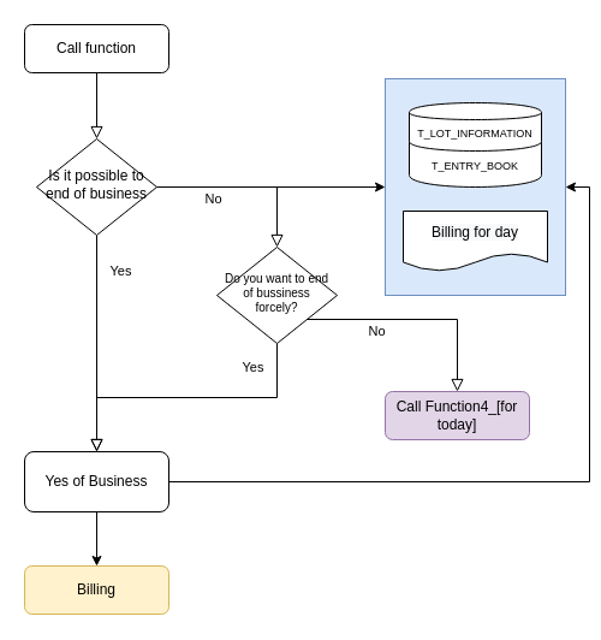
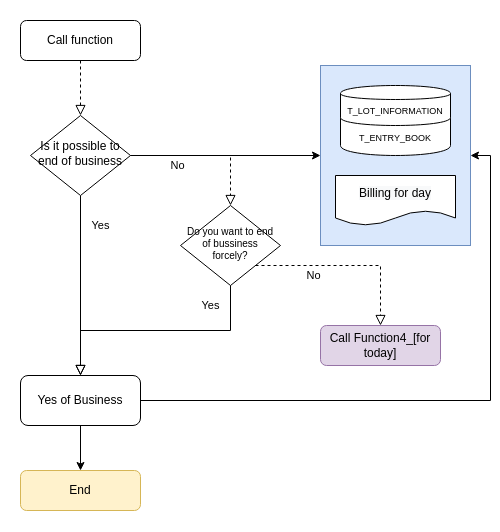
  <mxCell id="0" />
  <mxCell id="1" parent="0" />
  <mxCell id="2" value="" style="rounded=0;whiteSpace=wrap;html=1;fontSize=9;fillColor=#dae8fc;strokeColor=#6c8ebf;" parent="1" vertex="1"><mxGeometry x="320" y="65" width="150" height="180" as="geometry" /></mxCell>
- <mxCell id="3" value="" style="rounded=0;html=1;jettySize=auto;orthogonalLoop=1;fontSize=11;endArrow=block;endFill=0;endSize=8;strokeWidth=1;shadow=0;labelBackgroundColor=none;edgeStyle=orthogonalEdgeStyle;" parent="1" source="4" target="8" edge="1"><mxGeometry relative="1" as="geometry" /></mxCell>
+ <mxCell id="3" value="" style="rounded=0;html=1;jettySize=auto;orthogonalLoop=1;fontSize=11;endArrow=block;endFill=0;endSize=8;strokeWidth=1;shadow=0;labelBackgroundColor=none;edgeStyle=orthogonalEdgeStyle;dashed=1;" parent="1" source="4" target="8" edge="1"><mxGeometry relative="1" as="geometry" /></mxCell>
  <mxCell id="4" value="Call function" style="rounded=1;whiteSpace=wrap;html=1;fontSize=12;glass=0;strokeWidth=1;shadow=0;" parent="1" vertex="1"><mxGeometry x="20" y="20" width="120" height="40" as="geometry" /></mxCell>
  <mxCell id="5" value="Yes" style="rounded=0;html=1;jettySize=auto;orthogonalLoop=1;fontSize=11;endArrow=block;endFill=0;endSize=8;strokeWidth=1;shadow=0;labelBackgroundColor=none;edgeStyle=orthogonalEdgeStyle;entryX=0.5;entryY=0;entryDx=0;entryDy=0;" parent="1" source="8" target="14" edge="1"><mxGeometry x="-0.667" y="20" relative="1" as="geometry"><mxPoint as="offset" /><mxPoint x="80" y="235" as="targetPoint" /></mxGeometry></mxCell>
- <mxCell id="6" value="No" style="edgeStyle=orthogonalEdgeStyle;rounded=0;html=1;jettySize=auto;orthogonalLoop=1;fontSize=11;endArrow=block;endFill=0;endSize=8;strokeWidth=1;shadow=0;labelBackgroundColor=none;" parent="1" source="8" target="15" edge="1"><mxGeometry x="-0.375" y="-10" relative="1" as="geometry"><mxPoint as="offset" /><mxPoint x="230" y="210" as="targetPoint" /></mxGeometry></mxCell>
+ <mxCell id="6" value="No" style="edgeStyle=orthogonalEdgeStyle;rounded=0;html=1;jettySize=auto;orthogonalLoop=1;fontSize=11;endArrow=block;endFill=0;endSize=8;strokeWidth=1;shadow=0;labelBackgroundColor=none;dashed=1;" parent="1" source="8" target="15" edge="1"><mxGeometry x="-0.375" y="-10" relative="1" as="geometry"><mxPoint as="offset" /><mxPoint x="230" y="210" as="targetPoint" /></mxGeometry></mxCell>
  <mxCell id="7" style="edgeStyle=orthogonalEdgeStyle;rounded=0;orthogonalLoop=1;jettySize=auto;html=1;exitX=1;exitY=0.5;exitDx=0;exitDy=0;entryX=0;entryY=0.5;entryDx=0;entryDy=0;fontSize=9;" parent="1" source="8" target="2" edge="1"><mxGeometry relative="1" as="geometry" /></mxCell>
  <mxCell id="8" value="Is it possible to end of business" style="rhombus;whiteSpace=wrap;html=1;shadow=0;fontFamily=Helvetica;fontSize=12;align=center;strokeWidth=1;spacing=6;spacingTop=-4;" parent="1" vertex="1"><mxGeometry x="30" y="115" width="100" height="80" as="geometry" /></mxCell>
- <mxCell id="9" value="Billing" style="rounded=1;whiteSpace=wrap;html=1;fontSize=12;glass=0;strokeWidth=1;shadow=0;fillColor=#fff2cc;strokeColor=#d6b656;" parent="1" vertex="1"><mxGeometry x="20" y="470" width="120" height="40" as="geometry" /></mxCell>
+ <mxCell id="9" value="End" style="rounded=1;whiteSpace=wrap;html=1;fontSize=12;glass=0;strokeWidth=1;shadow=0;fillColor=#fff2cc;strokeColor=#d6b656;" parent="1" vertex="1"><mxGeometry x="20" y="470" width="120" height="40" as="geometry" /></mxCell>
  <mxCell id="10" value="T_ENTRY_BOOK" style="shape=cylinder;whiteSpace=wrap;html=1;boundedLbl=1;backgroundOutline=1;fontSize=9;" parent="1" vertex="1"><mxGeometry x="340" y="105" width="110" height="50" as="geometry" /></mxCell>
  <mxCell id="11" value="T_LOT_INFORMATION" style="shape=cylinder;whiteSpace=wrap;html=1;boundedLbl=1;backgroundOutline=1;fontSize=9;" parent="1" vertex="1"><mxGeometry x="340" y="85" width="110" height="40" as="geometry" /></mxCell>
  <mxCell id="12" style="edgeStyle=orthogonalEdgeStyle;rounded=0;orthogonalLoop=1;jettySize=auto;html=1;exitX=1;exitY=0.5;exitDx=0;exitDy=0;entryX=1;entryY=0.5;entryDx=0;entryDy=0;fontSize=12;" parent="1" source="14" target="2" edge="1"><mxGeometry relative="1" as="geometry" /></mxCell>
  <mxCell id="13" style="edgeStyle=orthogonalEdgeStyle;rounded=0;orthogonalLoop=1;jettySize=auto;html=1;exitX=0.5;exitY=1;exitDx=0;exitDy=0;entryX=0.5;entryY=0;entryDx=0;entryDy=0;fontSize=12;" parent="1" source="14" target="9" edge="1"><mxGeometry relative="1" as="geometry" /></mxCell>
  <mxCell id="14" value="Yes of Business" style="rounded=1;whiteSpace=wrap;html=1;fontSize=12;" parent="1" vertex="1"><mxGeometry x="20" y="375" width="120" height="50" as="geometry" /></mxCell>
  <mxCell id="15" value="Do you want to end of bussiness forcely?" style="rhombus;whiteSpace=wrap;html=1;shadow=0;fontFamily=Helvetica;fontSize=10;align=center;strokeWidth=1;spacing=6;spacingTop=-4;" vertex="1" parent="1"><mxGeometry x="180" y="205" width="100" height="80" as="geometry" /></mxCell>
  <mxCell id="16" value="&#10;&#10;&lt;!--StartFragment--&gt;&lt;span style=&quot;color: rgb(0, 0, 0); font-family: Helvetica; font-size: 12px; font-style: normal; font-variant-ligatures: normal; font-variant-caps: normal; font-weight: 400; letter-spacing: normal; orphans: 2; text-align: center; text-indent: 0px; text-transform: none; widows: 2; word-spacing: 0px; -webkit-text-stroke-width: 0px; background-color: rgb(248, 249, 250); text-decoration-style: initial; text-decoration-color: initial; float: none; display: inline !important;&quot;&gt;Billing for day&lt;/span&gt;&lt;!--EndFragment--&gt;&#10;&#10;" style="shape=document;whiteSpace=wrap;html=1;boundedLbl=1;" vertex="1" parent="1"><mxGeometry x="335" y="175" width="120" height="50" as="geometry" /></mxCell>
- <mxCell id="17" value="No" style="edgeStyle=orthogonalEdgeStyle;rounded=0;html=1;jettySize=auto;orthogonalLoop=1;fontSize=11;endArrow=block;endFill=0;endSize=8;strokeWidth=1;shadow=0;labelBackgroundColor=none;entryX=0.5;entryY=0;entryDx=0;entryDy=0;exitX=1;exitY=1;exitDx=0;exitDy=0;" edge="1" parent="1" source="15" target="18"><mxGeometry x="-0.375" y="-10" relative="1" as="geometry"><mxPoint as="offset" /><mxPoint x="380" y="375" as="targetPoint" /><mxPoint x="280" y="285" as="sourcePoint" /><Array as="points"><mxPoint x="380" y="265" /></Array></mxGeometry></mxCell>
+ <mxCell id="17" value="No" style="edgeStyle=orthogonalEdgeStyle;rounded=0;html=1;jettySize=auto;orthogonalLoop=1;fontSize=11;endArrow=block;endFill=0;endSize=8;strokeWidth=1;shadow=0;labelBackgroundColor=none;entryX=0.5;entryY=0;entryDx=0;entryDy=0;exitX=1;exitY=1;exitDx=0;exitDy=0;dashed=1;" edge="1" parent="1" source="15" target="18"><mxGeometry x="-0.375" y="-10" relative="1" as="geometry"><mxPoint as="offset" /><mxPoint x="380" y="375" as="targetPoint" /><mxPoint x="280" y="285" as="sourcePoint" /><Array as="points"><mxPoint x="380" y="265" /></Array></mxGeometry></mxCell>
  <mxCell id="18" value="Call Function4_[for today]" style="rounded=1;whiteSpace=wrap;html=1;fontSize=12;glass=0;strokeWidth=1;shadow=0;fillColor=#e1d5e7;strokeColor=#9673a6;" vertex="1" parent="1"><mxGeometry x="320" y="325" width="120" height="40" as="geometry" /></mxCell>
  <mxCell id="19" value="Yes" style="rounded=0;html=1;jettySize=auto;orthogonalLoop=1;fontSize=11;endArrow=block;endFill=0;endSize=8;strokeWidth=1;shadow=0;labelBackgroundColor=none;edgeStyle=orthogonalEdgeStyle;exitX=0.5;exitY=1;exitDx=0;exitDy=0;entryX=0.5;entryY=0;entryDx=0;entryDy=0;" edge="1" parent="1" source="15" target="14"><mxGeometry x="-0.458" y="-25" relative="1" as="geometry"><mxPoint as="offset" /><mxPoint x="80" y="455" as="targetPoint" /><mxPoint x="240" y="320" as="sourcePoint" /></mxGeometry></mxCell>
